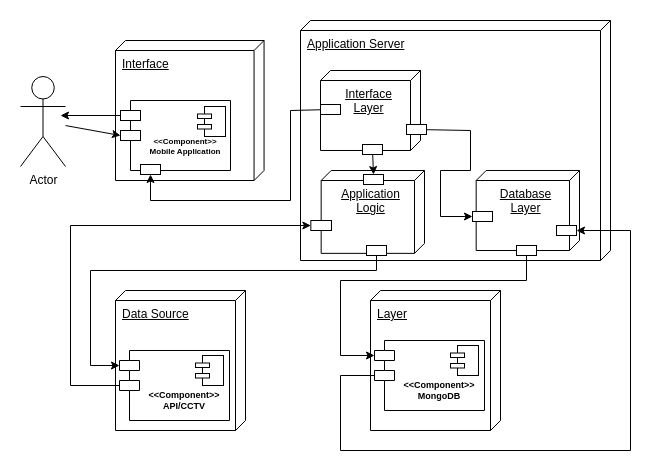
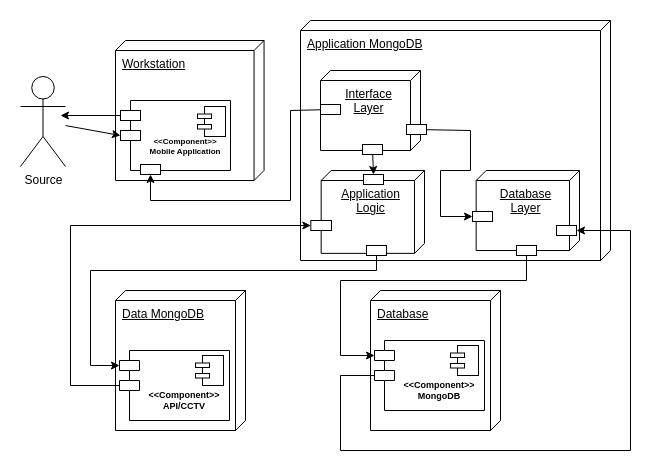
  <mxCell id="0" />
  <mxCell id="1" parent="0" />
- <mxCell id="2" value="&lt;u&gt;Interface&lt;/u&gt;" style="verticalAlign=top;align=left;shape=cube;size=10;direction=south;fontStyle=0;html=1;boundedLbl=1;spacingLeft=5;" vertex="1" parent="1"><mxGeometry x="115" y="40" width="148.57" height="140" as="geometry" /></mxCell>
- <mxCell id="3" value="&lt;u&gt;Data Source&lt;/u&gt;" style="verticalAlign=top;align=left;shape=cube;size=10;direction=south;fontStyle=0;html=1;boundedLbl=1;spacingLeft=5;" vertex="1" parent="1"><mxGeometry x="115" y="290" width="130" height="140" as="geometry" /></mxCell>
- <mxCell id="4" value="&lt;u&gt;Application Server&lt;/u&gt;" style="verticalAlign=top;align=left;shape=cube;size=10;direction=south;fontStyle=0;html=1;boundedLbl=1;spacingLeft=5;" vertex="1" parent="1"><mxGeometry x="300" y="20" width="310" height="240" as="geometry" /></mxCell>
+ <mxCell id="2" value="&lt;u&gt;Workstation&lt;/u&gt;" style="verticalAlign=top;align=left;shape=cube;size=10;direction=south;fontStyle=0;html=1;boundedLbl=1;spacingLeft=5;" vertex="1" parent="1"><mxGeometry x="115" y="40" width="148.57" height="140" as="geometry" /></mxCell>
+ <mxCell id="3" value="&lt;u&gt;Data MongoDB&lt;/u&gt;" style="verticalAlign=top;align=left;shape=cube;size=10;direction=south;fontStyle=0;html=1;boundedLbl=1;spacingLeft=5;" vertex="1" parent="1"><mxGeometry x="115" y="290" width="130" height="140" as="geometry" /></mxCell>
+ <mxCell id="4" value="&lt;u&gt;Application MongoDB&lt;/u&gt;" style="verticalAlign=top;align=left;shape=cube;size=10;direction=south;fontStyle=0;html=1;boundedLbl=1;spacingLeft=5;" vertex="1" parent="1"><mxGeometry x="300" y="20" width="310" height="240" as="geometry" /></mxCell>
  <mxCell id="5" value="&lt;u&gt;Interface&lt;br&gt;Layer&lt;/u&gt;" style="verticalAlign=top;align=center;shape=cube;size=10;direction=south;html=1;boundedLbl=1;spacingLeft=5;" vertex="1" parent="4"><mxGeometry width="100" height="80" relative="1" as="geometry"><mxPoint x="20" y="50" as="offset" /></mxGeometry></mxCell>
  <mxCell id="6" value="&lt;u&gt;Application&lt;br&gt;Logic&lt;/u&gt;" style="verticalAlign=top;align=center;shape=cube;size=10;direction=south;html=1;boundedLbl=1;spacingLeft=5;" vertex="1" parent="4"><mxGeometry x="20.667" y="150" width="103.333" height="82.86" as="geometry" /></mxCell>
  <mxCell id="7" value="&lt;u&gt;Database&lt;br&gt;Layer&lt;/u&gt;" style="verticalAlign=top;align=center;shape=cube;size=10;direction=south;html=1;boundedLbl=1;spacingLeft=5;" vertex="1" parent="4"><mxGeometry x="175.667" y="150" width="103.333" height="80" as="geometry" /></mxCell>
  <mxCell id="8" value="" style="rounded=0;whiteSpace=wrap;html=1;" vertex="1" parent="4"><mxGeometry x="10.333" y="200" width="20.667" height="10" as="geometry" /></mxCell>
  <mxCell id="9" style="edgeStyle=none;html=1;entryX=0;entryY=0.5;entryDx=0;entryDy=0;fontSize=8;" edge="1" parent="1" source="10" target="34"><mxGeometry relative="1" as="geometry" /></mxCell>
- <mxCell id="10" value="Actor" style="shape=umlActor;verticalLabelPosition=bottom;verticalAlign=top;html=1;outlineConnect=0;" vertex="1" parent="1"><mxGeometry x="20" y="76" width="45" height="90" as="geometry" /></mxCell>
- <mxCell id="11" value="&lt;u&gt;Layer&lt;/u&gt;" style="verticalAlign=top;align=left;shape=cube;size=10;direction=south;fontStyle=0;html=1;boundedLbl=1;spacingLeft=5;" vertex="1" parent="1"><mxGeometry x="370" y="290" width="130" height="140" as="geometry" /></mxCell>
+ <mxCell id="10" value="Source" style="shape=umlActor;verticalLabelPosition=bottom;verticalAlign=top;html=1;outlineConnect=0;" vertex="1" parent="1"><mxGeometry x="20" y="76" width="45" height="90" as="geometry" /></mxCell>
+ <mxCell id="11" value="&lt;u&gt;Database&lt;/u&gt;" style="verticalAlign=top;align=left;shape=cube;size=10;direction=south;fontStyle=0;html=1;boundedLbl=1;spacingLeft=5;" vertex="1" parent="1"><mxGeometry x="370" y="290" width="130" height="140" as="geometry" /></mxCell>
  <mxCell id="12" value="&#10;&#10;&#10;&lt;&lt;Component&gt;&gt;&#10;Mobile Application" style="shape=module;align=left;spacingLeft=20;align=center;verticalAlign=top;fontSize=8;fontStyle=1" vertex="1" parent="1"><mxGeometry x="120" y="100" width="110" height="70" as="geometry" /></mxCell>
  <mxCell id="13" value="" style="html=1;outlineConnect=0;whiteSpace=wrap;shape=mxgraph.archimate3.component;" vertex="1" parent="1"><mxGeometry x="197" y="106" width="28" height="30" as="geometry" /></mxCell>
  <mxCell id="14" value="" style="rounded=0;whiteSpace=wrap;html=1;" vertex="1" parent="1"><mxGeometry x="140" y="164" width="20" height="10" as="geometry" /></mxCell>
  <mxCell id="15" style="edgeStyle=none;rounded=0;html=1;entryX=1;entryY=0.5;entryDx=0;entryDy=0;fontSize=8;" edge="1" parent="1" source="16" target="35"><mxGeometry relative="1" as="geometry"><Array as="points"><mxPoint x="340" y="375" /><mxPoint x="340" y="450" /><mxPoint x="630" y="450" /><mxPoint x="630" y="230" /></Array></mxGeometry></mxCell>
  <mxCell id="16" value="&#10;&#10;&#10;&lt;&lt;Component&gt;&gt;&#10;MongoDB" style="shape=module;align=left;spacingLeft=20;align=center;verticalAlign=top;fontSize=9;fontStyle=1" vertex="1" parent="1"><mxGeometry x="374" y="340" width="110" height="70" as="geometry" /></mxCell>
  <mxCell id="17" value="" style="html=1;outlineConnect=0;whiteSpace=wrap;shape=mxgraph.archimate3.component;" vertex="1" parent="1"><mxGeometry x="450" y="345" width="28" height="30" as="geometry" /></mxCell>
  <mxCell id="18" style="edgeStyle=none;rounded=0;html=1;entryX=0;entryY=0.5;entryDx=0;entryDy=0;fontSize=8;" edge="1" parent="1" source="19" target="8"><mxGeometry relative="1" as="geometry"><Array as="points"><mxPoint x="70" y="385" /><mxPoint x="70" y="225" /></Array></mxGeometry></mxCell>
  <mxCell id="19" value="&#10;&#10;&#10;&lt;&lt;Component&gt;&gt;&#10;API/CCTV" style="shape=module;align=left;spacingLeft=20;align=center;verticalAlign=top;fontSize=9;fontStyle=1" vertex="1" parent="1"><mxGeometry x="119" y="350" width="110" height="70" as="geometry" /></mxCell>
  <mxCell id="20" style="edgeStyle=none;html=1;entryX=0.5;entryY=1;entryDx=0;entryDy=0;fontSize=8;rounded=0;" edge="1" parent="1" source="21" target="14"><mxGeometry relative="1" as="geometry"><Array as="points"><mxPoint x="290" y="110" /><mxPoint x="290" y="200" /><mxPoint x="150" y="200" /></Array></mxGeometry></mxCell>
  <mxCell id="21" value="" style="rounded=0;whiteSpace=wrap;html=1;" vertex="1" parent="1"><mxGeometry x="320" y="104" width="20" height="10" as="geometry" /></mxCell>
  <mxCell id="22" style="edgeStyle=none;rounded=0;html=1;entryX=0.5;entryY=0;entryDx=0;entryDy=0;fontSize=8;" edge="1" parent="1" source="23" target="26"><mxGeometry relative="1" as="geometry" /></mxCell>
  <mxCell id="23" value="" style="rounded=0;whiteSpace=wrap;html=1;" vertex="1" parent="1"><mxGeometry x="362" y="144" width="20" height="10" as="geometry" /></mxCell>
  <mxCell id="24" style="edgeStyle=none;rounded=0;html=1;entryX=0;entryY=0.5;entryDx=0;entryDy=0;fontSize=8;" edge="1" parent="1" source="25" target="27"><mxGeometry relative="1" as="geometry"><Array as="points"><mxPoint x="470" y="130" /><mxPoint x="470" y="170" /><mxPoint x="440" y="170" /><mxPoint x="440" y="216" /></Array></mxGeometry></mxCell>
  <mxCell id="25" value="" style="rounded=0;whiteSpace=wrap;html=1;" vertex="1" parent="1"><mxGeometry x="406" y="124" width="20" height="10" as="geometry" /></mxCell>
  <mxCell id="26" value="" style="rounded=0;whiteSpace=wrap;html=1;" vertex="1" parent="1"><mxGeometry x="363" y="174" width="20" height="10" as="geometry" /></mxCell>
  <mxCell id="27" value="" style="rounded=0;whiteSpace=wrap;html=1;" vertex="1" parent="1"><mxGeometry x="472" y="211" width="20" height="10" as="geometry" /></mxCell>
  <mxCell id="28" style="edgeStyle=none;rounded=0;html=1;entryX=0;entryY=0;entryDx=0;entryDy=15;entryPerimeter=0;fontSize=8;" edge="1" parent="1" source="29" target="16"><mxGeometry relative="1" as="geometry"><Array as="points"><mxPoint x="526" y="280" /><mxPoint x="340" y="280" /><mxPoint x="340" y="355" /></Array></mxGeometry></mxCell>
  <mxCell id="29" value="" style="rounded=0;whiteSpace=wrap;html=1;" vertex="1" parent="1"><mxGeometry x="516" y="245" width="20" height="10" as="geometry" /></mxCell>
  <mxCell id="30" style="edgeStyle=none;rounded=0;html=1;entryX=0;entryY=0;entryDx=0;entryDy=15;entryPerimeter=0;fontSize=8;" edge="1" parent="1" source="31" target="19"><mxGeometry relative="1" as="geometry"><Array as="points"><mxPoint x="376" y="270" /><mxPoint x="90" y="270" /><mxPoint x="90" y="365" /></Array></mxGeometry></mxCell>
  <mxCell id="31" value="" style="rounded=0;whiteSpace=wrap;html=1;" vertex="1" parent="1"><mxGeometry x="366" y="245" width="20" height="10" as="geometry" /></mxCell>
  <mxCell id="32" style="edgeStyle=none;html=1;fontSize=8;" edge="1" parent="1" source="33"><mxGeometry relative="1" as="geometry"><mxPoint x="60" y="115" as="targetPoint" /></mxGeometry></mxCell>
  <mxCell id="33" value="" style="rounded=0;whiteSpace=wrap;html=1;" vertex="1" parent="1"><mxGeometry x="120" y="110" width="20" height="10" as="geometry" /></mxCell>
  <mxCell id="34" value="" style="rounded=0;whiteSpace=wrap;html=1;" vertex="1" parent="1"><mxGeometry x="120" y="130" width="20" height="10" as="geometry" /></mxCell>
  <mxCell id="35" value="" style="rounded=0;whiteSpace=wrap;html=1;" vertex="1" parent="1"><mxGeometry x="556" y="225" width="20" height="10" as="geometry" /></mxCell>
  <mxCell id="36" value="" style="html=1;outlineConnect=0;whiteSpace=wrap;shape=mxgraph.archimate3.component;" vertex="1" parent="1"><mxGeometry x="195" y="355" width="28" height="30" as="geometry" /></mxCell>
